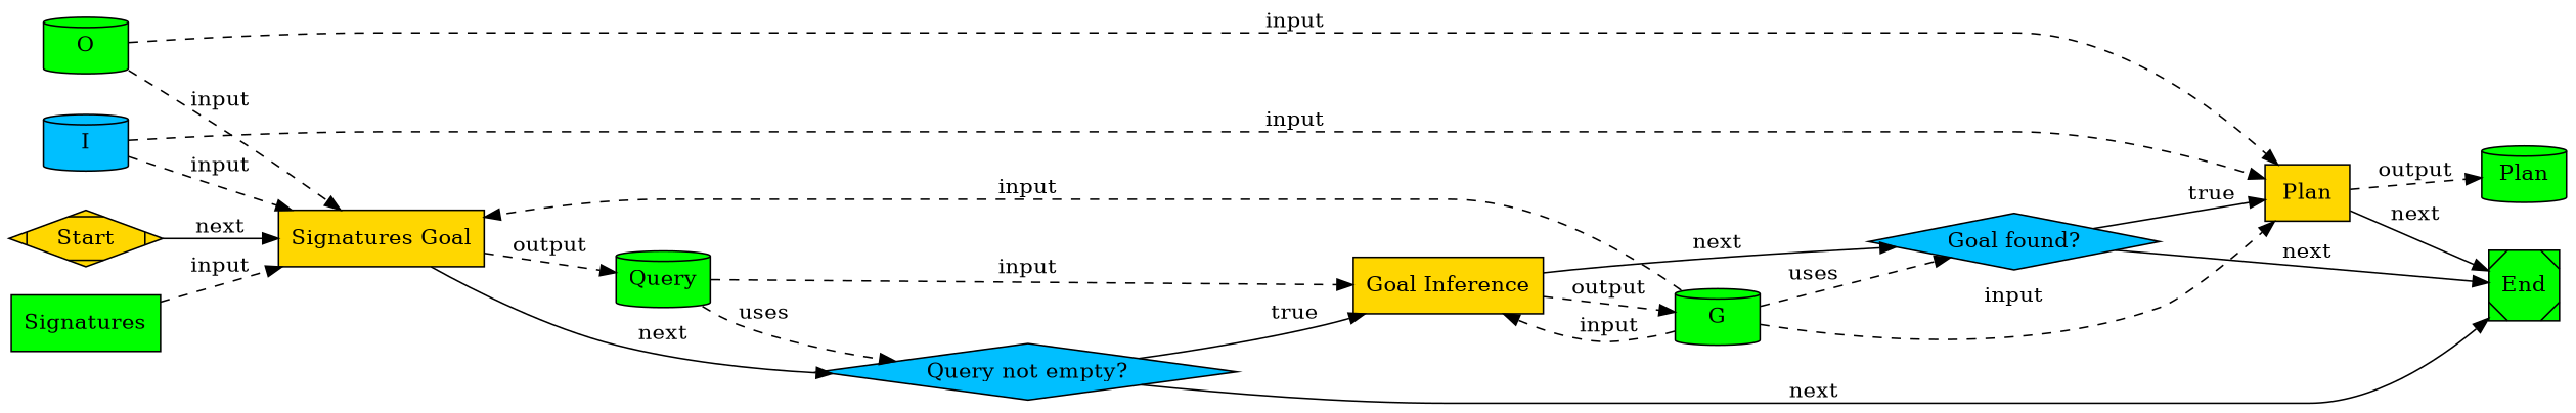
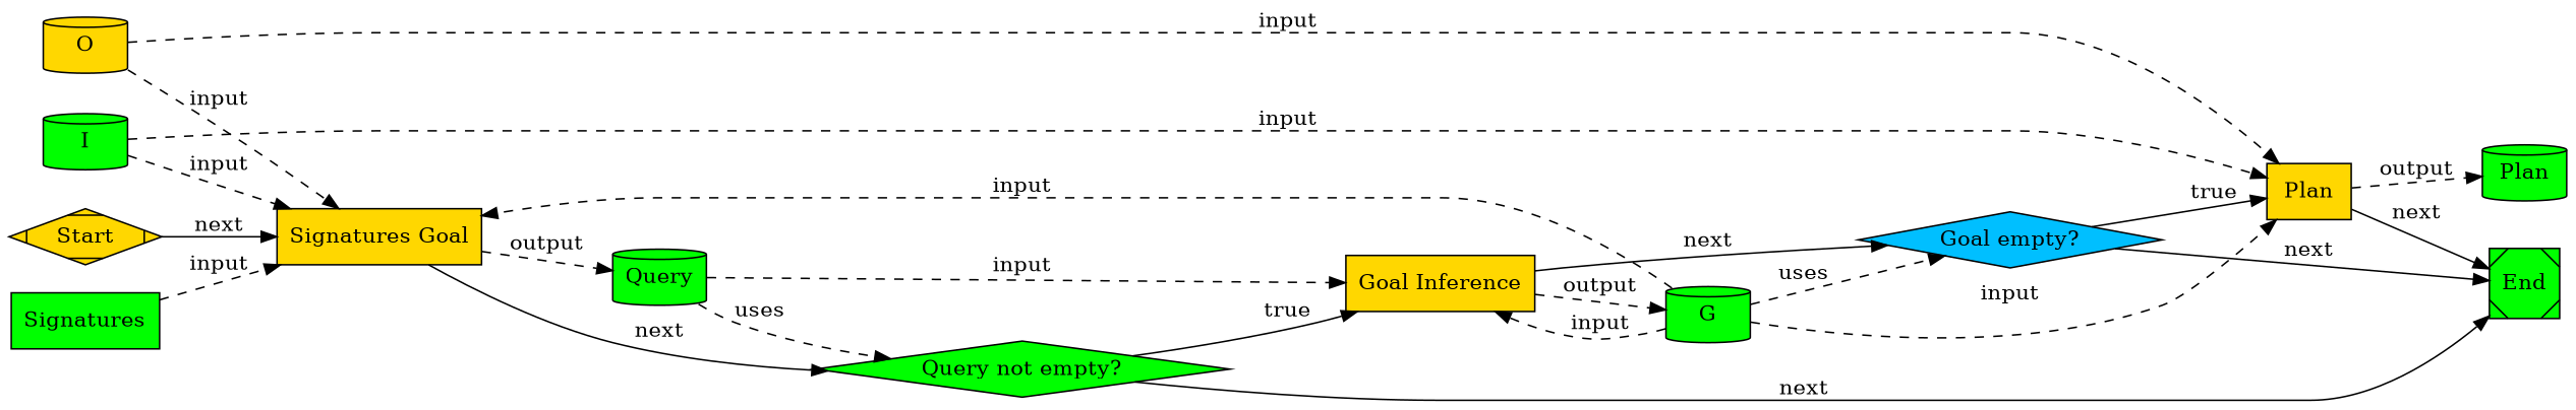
  digraph {
    rankdir=LR
    node [fillcolor=green shape=cylinder style=filled]
    edge [style=dashed]
    n1 [fillcolor=gold label=Start shape=Mdiamond]
    n2 [fillcolor=gold label="Signatures Goal" shape=box]
    n3 [label=Query]
-   n4 [fillcolor=deepskyblue label="Query not empty?" shape=diamond]
+   n4 [label="Query not empty?" shape=diamond]
    n5 [fillcolor=gold label="Goal Inference" shape=box]
    n6 [label=End shape=Msquare]
-   n7 [fillcolor=deepskyblue label=I]
+   n7 [label=I]
    n8 [fillcolor=gold label=Plan shape=box]
    n9 [label=Plan]
    n10 [label=G]
-   n11 [fillcolor=deepskyblue label="Goal found?" shape=diamond]
+   n11 [fillcolor=deepskyblue label="Goal empty?" shape=diamond]
    n12 [label=Signatures shape=box]
-   n13 [label=O]
+   n13 [fillcolor=gold label=O]
    n1 -> n2 [label=next style=""]
    n2 -> n3 [label=output]
    n2 -> n4 [label=next style=""]
    n3 -> n4 [label=uses]
    n3 -> n5 [label=input]
    n4 -> n5 [label=true style=""]
    n4 -> n6 [label=next style=""]
    n5 -> n10 [label=output]
    n5 -> n11 [label=next style=""]
    n7 -> n2 [label=input]
    n7 -> n8 [label=input]
    n8 -> n6 [label=next style=""]
    n8 -> n9 [label=output]
    n10 -> n2 [label=input]
    n10 -> n5 [label=input]
    n10 -> n8 [label=input]
    n10 -> n11 [label=uses]
    n11 -> n6 [label=next style=""]
    n11 -> n8 [label=true style=""]
    n12 -> n2 [label=input]
    n13 -> n2 [label=input]
    n13 -> n8 [label=input]
  }
